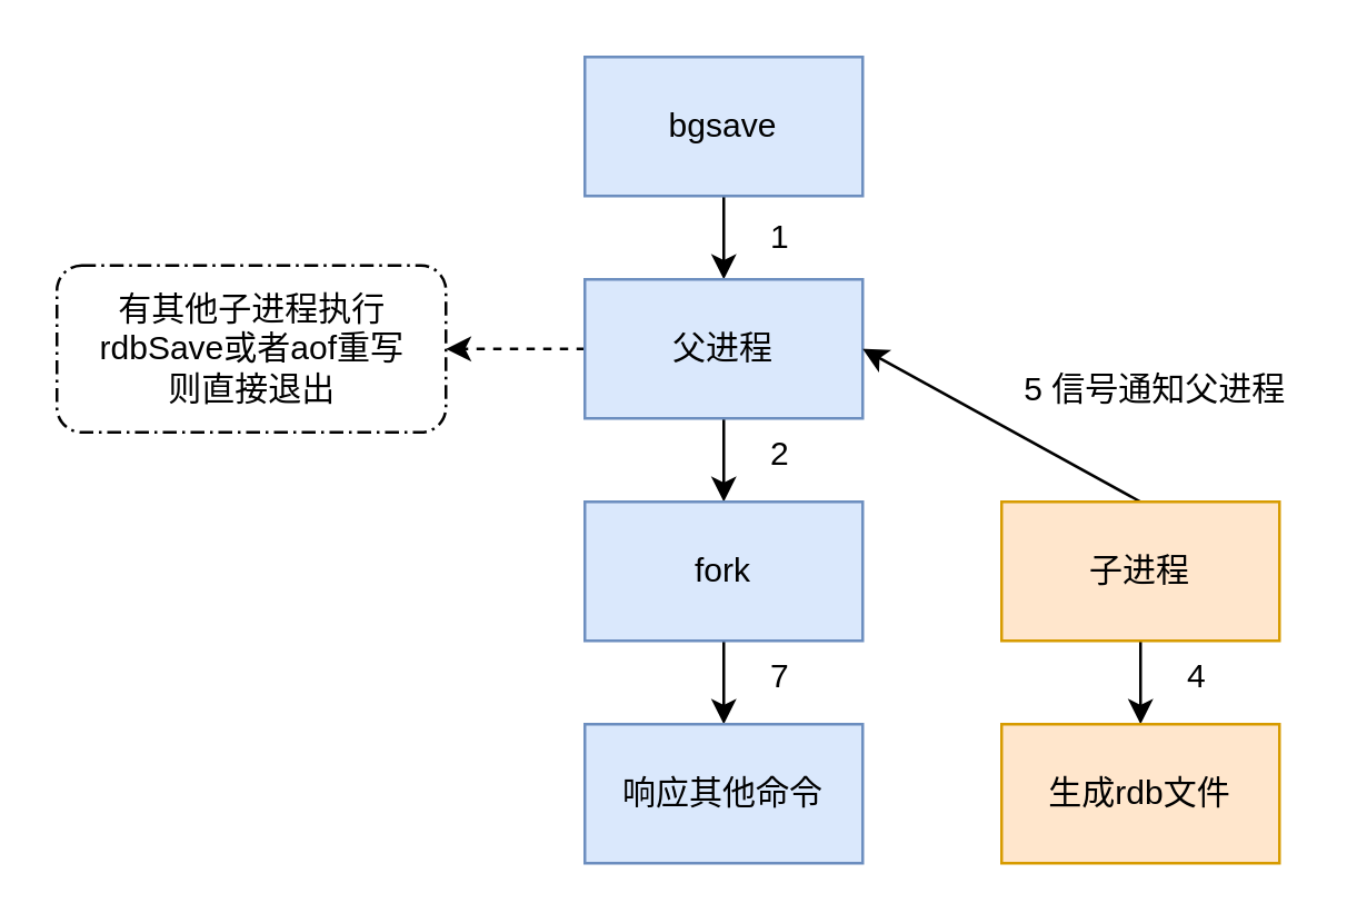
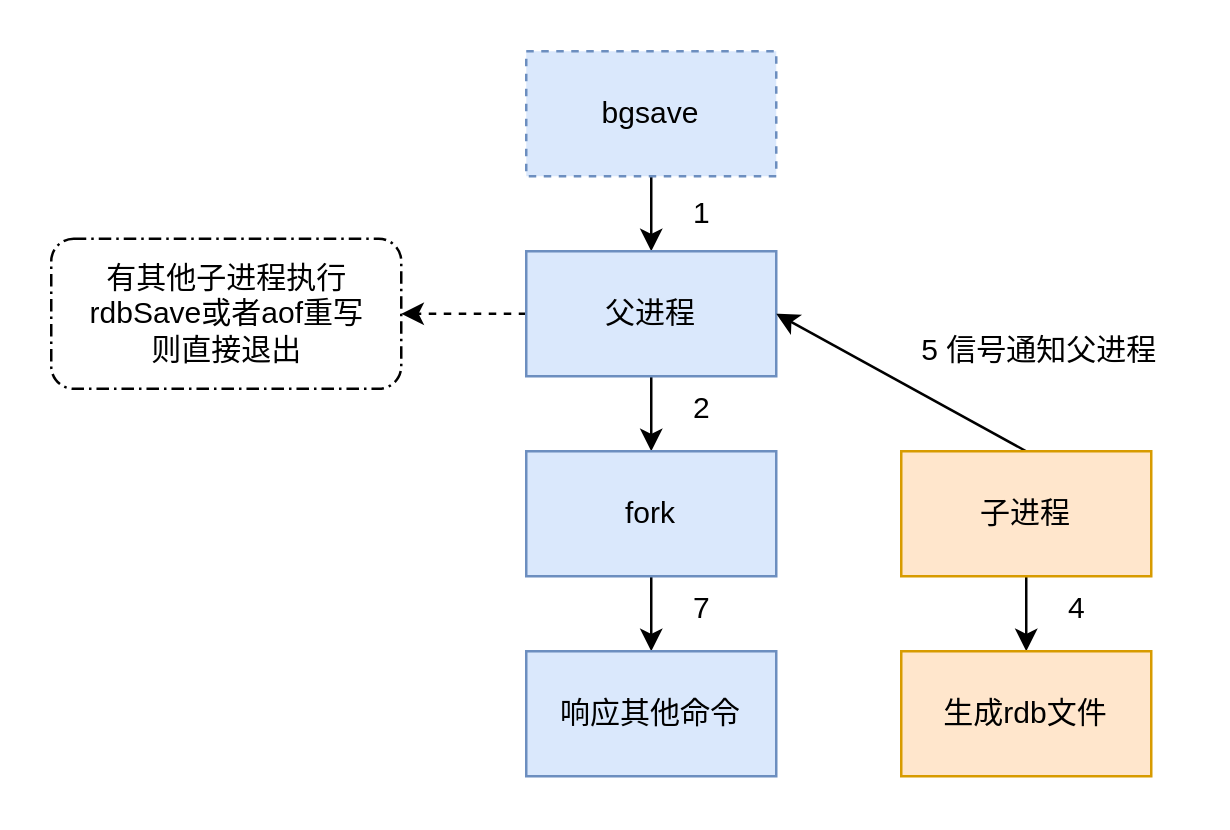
  <mxCell id="0" />
  <mxCell id="1" parent="0" />
  <mxCell id="2" value="" style="points=[[0.25,0,0],[0.5,0,0],[0.75,0,0],[1,0.25,0],[1,0.5,0],[1,0.75,0],[0.75,1,0],[0.5,1,0],[0.25,1,0],[0,0.75,0],[0,0.5,0],[0,0.25,0]];rounded=1;dashed=1;dashPattern=5 2 1 2;labelPosition=center;verticalLabelPosition=top;align=right;verticalAlign=bottom;fontSize=8;" vertex="1" parent="1"><mxGeometry x="20" y="95" width="140" height="60" as="geometry" /></mxCell>
  <mxCell id="3" style="edgeStyle=none;rounded=0;orthogonalLoop=1;jettySize=auto;html=1;exitX=0.5;exitY=1;exitDx=0;exitDy=0;entryX=0.5;entryY=0;entryDx=0;entryDy=0;" edge="1" parent="1" source="4" target="7"><mxGeometry relative="1" as="geometry" /></mxCell>
- <mxCell id="4" value="bgsave" style="rounded=0;whiteSpace=wrap;html=1;fillColor=#dae8fc;strokeColor=#6c8ebf;" vertex="1" parent="1"><mxGeometry x="210" y="20" width="100" height="50" as="geometry" /></mxCell>
+ <mxCell id="4" value="bgsave" style="rounded=0;whiteSpace=wrap;html=1;fillColor=#dae8fc;strokeColor=#6c8ebf;dashed=1;" vertex="1" parent="1"><mxGeometry x="210" y="20" width="100" height="50" as="geometry" /></mxCell>
  <mxCell id="5" style="edgeStyle=none;rounded=0;orthogonalLoop=1;jettySize=auto;html=1;exitX=0.5;exitY=1;exitDx=0;exitDy=0;entryX=0.5;entryY=0;entryDx=0;entryDy=0;" edge="1" parent="1" source="7" target="9"><mxGeometry relative="1" as="geometry" /></mxCell>
  <mxCell id="6" style="edgeStyle=none;rounded=0;orthogonalLoop=1;jettySize=auto;html=1;exitX=0;exitY=0.5;exitDx=0;exitDy=0;entryX=1;entryY=0.5;entryDx=0;entryDy=0;entryPerimeter=0;dashed=1;" edge="1" parent="1" source="7" target="2"><mxGeometry relative="1" as="geometry" /></mxCell>
  <mxCell id="7" value="父进程" style="rounded=0;whiteSpace=wrap;html=1;fillColor=#dae8fc;strokeColor=#6c8ebf;" vertex="1" parent="1"><mxGeometry x="210" y="100" width="100" height="50" as="geometry" /></mxCell>
  <mxCell id="8" style="edgeStyle=none;rounded=0;orthogonalLoop=1;jettySize=auto;html=1;exitX=0.5;exitY=1;exitDx=0;exitDy=0;" edge="1" parent="1" source="9" target="10"><mxGeometry relative="1" as="geometry" /></mxCell>
  <mxCell id="9" value="fork" style="rounded=0;whiteSpace=wrap;html=1;fillColor=#dae8fc;strokeColor=#6c8ebf;" vertex="1" parent="1"><mxGeometry x="210" y="180" width="100" height="50" as="geometry" /></mxCell>
  <mxCell id="10" value="响应其他命令" style="rounded=0;whiteSpace=wrap;html=1;fillColor=#dae8fc;strokeColor=#6c8ebf;" vertex="1" parent="1"><mxGeometry x="210" y="260" width="100" height="50" as="geometry" /></mxCell>
  <mxCell id="11" style="edgeStyle=none;rounded=0;orthogonalLoop=1;jettySize=auto;html=1;exitX=0.5;exitY=1;exitDx=0;exitDy=0;entryX=0.5;entryY=0;entryDx=0;entryDy=0;" edge="1" parent="1" source="13" target="14"><mxGeometry relative="1" as="geometry" /></mxCell>
  <mxCell id="12" style="edgeStyle=none;rounded=0;orthogonalLoop=1;jettySize=auto;html=1;exitX=0.5;exitY=0;exitDx=0;exitDy=0;entryX=1;entryY=0.5;entryDx=0;entryDy=0;" edge="1" parent="1" source="13" target="7"><mxGeometry relative="1" as="geometry" /></mxCell>
  <mxCell id="13" value="子进程" style="rounded=0;whiteSpace=wrap;html=1;fillColor=#ffe6cc;strokeColor=#d79b00;" vertex="1" parent="1"><mxGeometry x="360" y="180" width="100" height="50" as="geometry" /></mxCell>
  <mxCell id="14" value="生成rdb文件" style="rounded=0;whiteSpace=wrap;html=1;fillColor=#ffe6cc;strokeColor=#d79b00;" vertex="1" parent="1"><mxGeometry x="360" y="260" width="100" height="50" as="geometry" /></mxCell>
  <mxCell id="15" value="有其他子进程执行&lt;br&gt;rdbSave或者aof重写&lt;br&gt;则直接退出" style="text;html=1;align=center;verticalAlign=middle;resizable=0;points=[];autosize=1;strokeColor=none;fillColor=none;" vertex="1" parent="1"><mxGeometry y="100" width="120" height="50" as="geometry" x="30" /></mxCell>
  <mxCell id="16" value="1" style="text;html=1;align=center;verticalAlign=middle;resizable=0;points=[];autosize=1;strokeColor=none;fillColor=none;" vertex="1" parent="1"><mxGeometry x="270" y="75" width="20" height="20" as="geometry" /></mxCell>
  <mxCell id="17" value="2" style="text;html=1;align=center;verticalAlign=middle;resizable=0;points=[];autosize=1;strokeColor=none;fillColor=none;" vertex="1" parent="1"><mxGeometry x="270" y="153" width="20" height="20" as="geometry" /></mxCell>
  <mxCell id="18" value="7" style="text;html=1;align=center;verticalAlign=middle;resizable=0;points=[];autosize=1;strokeColor=none;fillColor=none;" vertex="1" parent="1"><mxGeometry x="270" y="233" width="20" height="20" as="geometry" /></mxCell>
  <mxCell id="19" value="4" style="text;html=1;align=center;verticalAlign=middle;resizable=0;points=[];autosize=1;strokeColor=none;fillColor=none;" vertex="1" parent="1"><mxGeometry x="420" y="233" width="20" height="20" as="geometry" /></mxCell>
  <mxCell id="20" value="5 信号通知父进程" style="text;html=1;align=center;verticalAlign=middle;resizable=0;points=[];autosize=1;strokeColor=none;fillColor=none;" vertex="1" parent="1"><mxGeometry x="360" y="130" width="110" height="20" as="geometry" /></mxCell>
